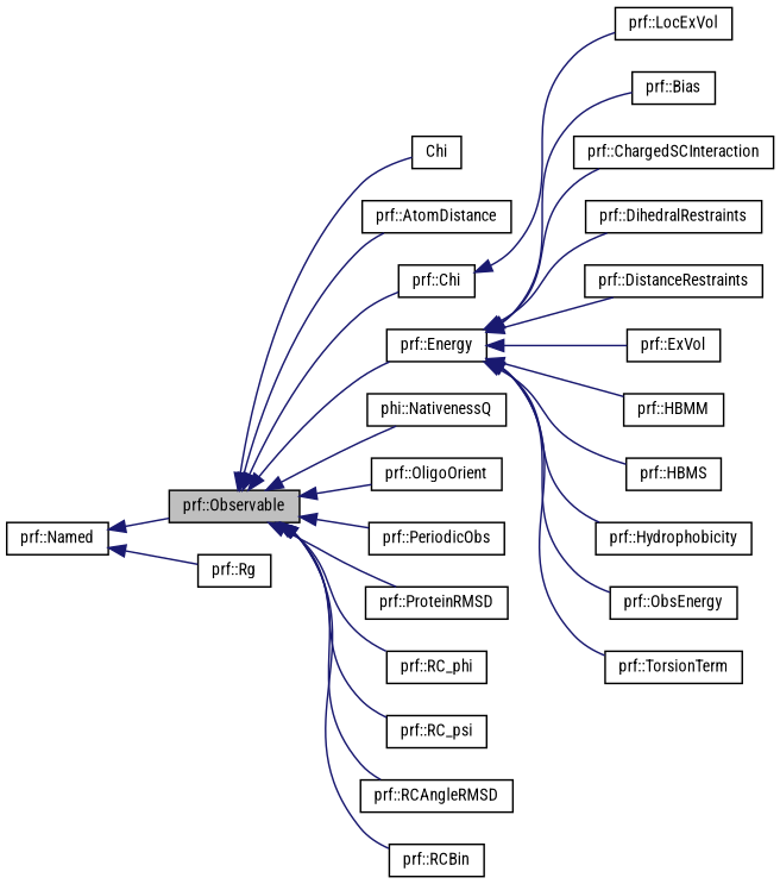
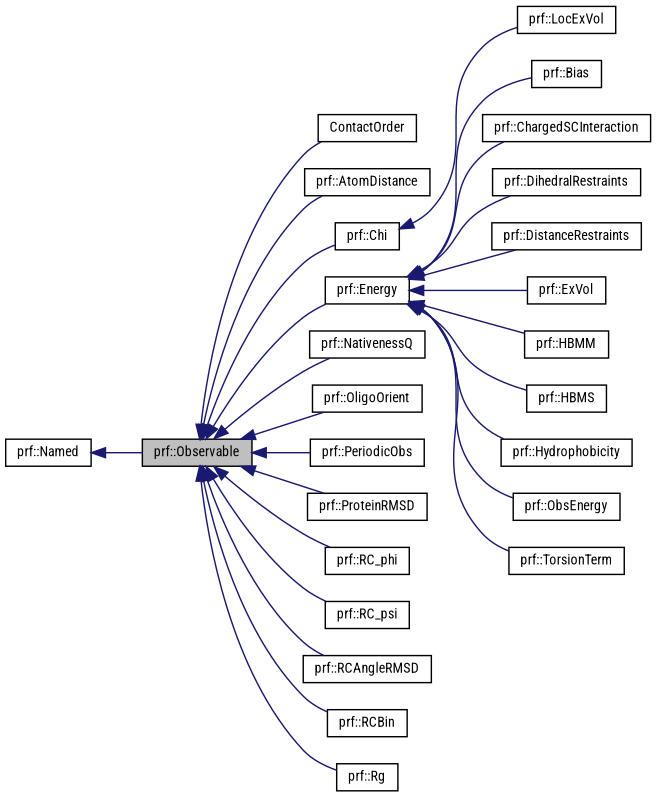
  digraph {
    fontname="Roboto Condensed"
    rankdir=LR
    node [color=black fontname="Roboto Condensed" fontsize=10 shape=record]
    edge [color=midnightblue dir=back fontname="Roboto Condensed" fontsize=10 labelfontname=Helvetica labelfontsize=10 style=solid]
    n1 [fillcolor=grey75 fontcolor=black height=0.2 label="prf::Observable" style=filled width=0.4]
-   n2 [height=0.2 label=Chi width=0.4]
+   n2 [height=0.2 label=ContactOrder width=0.4]
    n3 [height=0.2 label="prf::AtomDistance" width=0.4]
    n4 [height=0.2 label="prf::Chi" width=0.4]
    n5 [height=0.2 label="prf::Energy" width=0.4]
-   n6 [height=0.2 label="phi::NativenessQ" width=0.4]
+   n6 [height=0.2 label="prf::NativenessQ" width=0.4]
    n7 [height=0.2 label="prf::OligoOrient" width=0.4]
    n8 [height=0.2 label="prf::PeriodicObs" width=0.4]
    n9 [height=0.2 label="prf::ProteinRMSD" width=0.4]
    n10 [height=0.2 label="prf::RC_phi" width=0.4]
    n11 [height=0.2 label="prf::RC_psi" width=0.4]
    n12 [height=0.2 label="prf::RCAngleRMSD" width=0.4]
    n13 [height=0.2 label="prf::RCBin" width=0.4]
    n14 [height=0.2 label="prf::Rg" width=0.4]
    n15 [height=0.2 label="prf::LocExVol" width=0.4]
    n16 [height=0.2 label="prf::Bias" width=0.4]
    n17 [height=0.2 label="prf::ChargedSCInteraction" width=0.4]
    n18 [height=0.2 label="prf::DihedralRestraints" width=0.4]
    n19 [height=0.2 label="prf::DistanceRestraints" width=0.4]
    n20 [height=0.2 label="prf::ExVol" width=0.4]
    n21 [height=0.2 label="prf::HBMM" width=0.4]
    n22 [height=0.2 label="prf::HBMS" width=0.4]
    n23 [height=0.2 label="prf::Hydrophobicity" width=0.4]
    n24 [height=0.2 label="prf::ObsEnergy" width=0.4]
    n25 [height=0.2 label="prf::TorsionTerm" width=0.4]
    n26 [height=0.2 label="prf::Named" width=0.4]
    n1 -> n2
    n1 -> n3
    n1 -> n4
    n1 -> n5
    n1 -> n6
    n1 -> n7
    n1 -> n8
    n1 -> n9
    n1 -> n10
    n1 -> n11
    n1 -> n12
    n1 -> n13
-   n26 -> n14
+   n1 -> n14
    n4 -> n15
    n5 -> n16
    n5 -> n17
    n5 -> n18
    n5 -> n19
    n5 -> n20
    n5 -> n21
    n5 -> n22
    n5 -> n23
    n5 -> n24
    n5 -> n25
    n26 -> n1
  }
